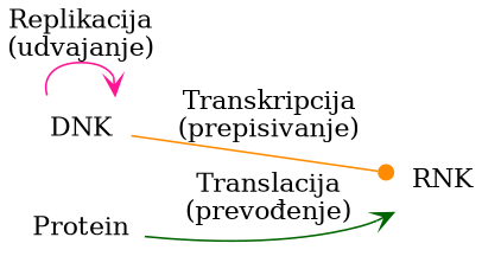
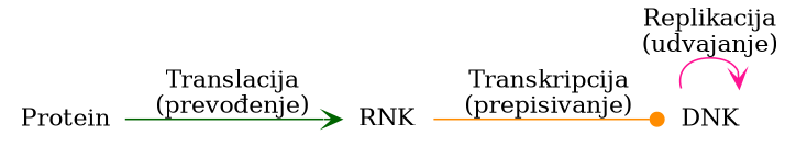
  digraph {
    rankdir=LR
    node [shape=none]
    edge [arrowhead=vee]
    DNK
    RNK
    Protein
    DNK -> DNK [color=deeppink label="Replikacija\n(udvajanje)"]
-   DNK -> RNK [arrowhead=dot color=darkorange label="Transkripcija\n(prepisivanje)"]
+   RNK -> DNK [arrowhead=dot color=darkorange label="Transkripcija\n(prepisivanje)"]
    Protein -> RNK [color=darkgreen label="Translacija\n(prevođenje)"]
  }
